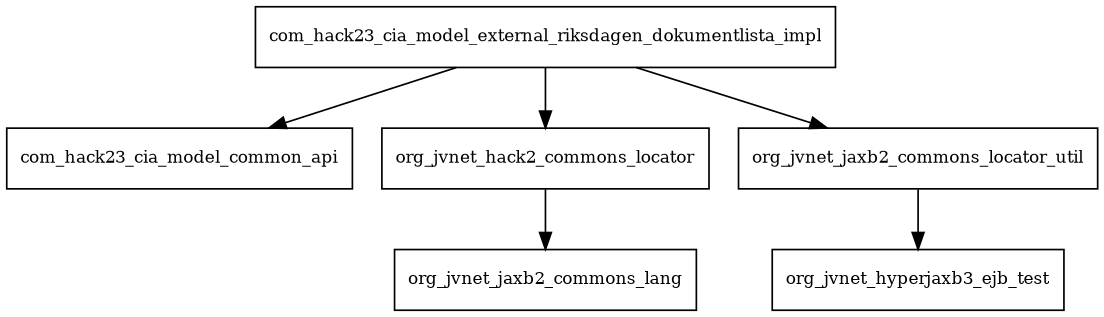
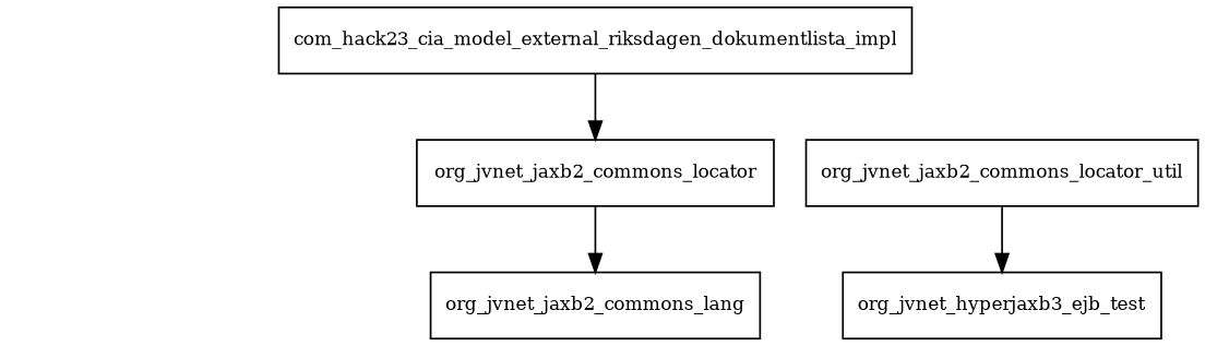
  digraph {
    node [fontsize=10.0 shape=box]
    com_hack23_cia_model_external_riksdagen_dokumentlista_impl
-   com_hack23_cia_model_common_api
-   org_jvnet_jaxb2_commons_locator [label=org_jvnet_hack2_commons_locator]
+   org_jvnet_jaxb2_commons_locator
    org_jvnet_jaxb2_commons_locator_util
    org_jvnet_jaxb2_commons_lang
    org_jvnet_hyperjaxb3_ejb_test
-   com_hack23_cia_model_external_riksdagen_dokumentlista_impl -> com_hack23_cia_model_common_api
    com_hack23_cia_model_external_riksdagen_dokumentlista_impl -> org_jvnet_jaxb2_commons_locator
-   com_hack23_cia_model_external_riksdagen_dokumentlista_impl -> org_jvnet_jaxb2_commons_locator_util
    org_jvnet_jaxb2_commons_locator -> org_jvnet_jaxb2_commons_lang
    org_jvnet_jaxb2_commons_locator_util -> org_jvnet_hyperjaxb3_ejb_test
  }
